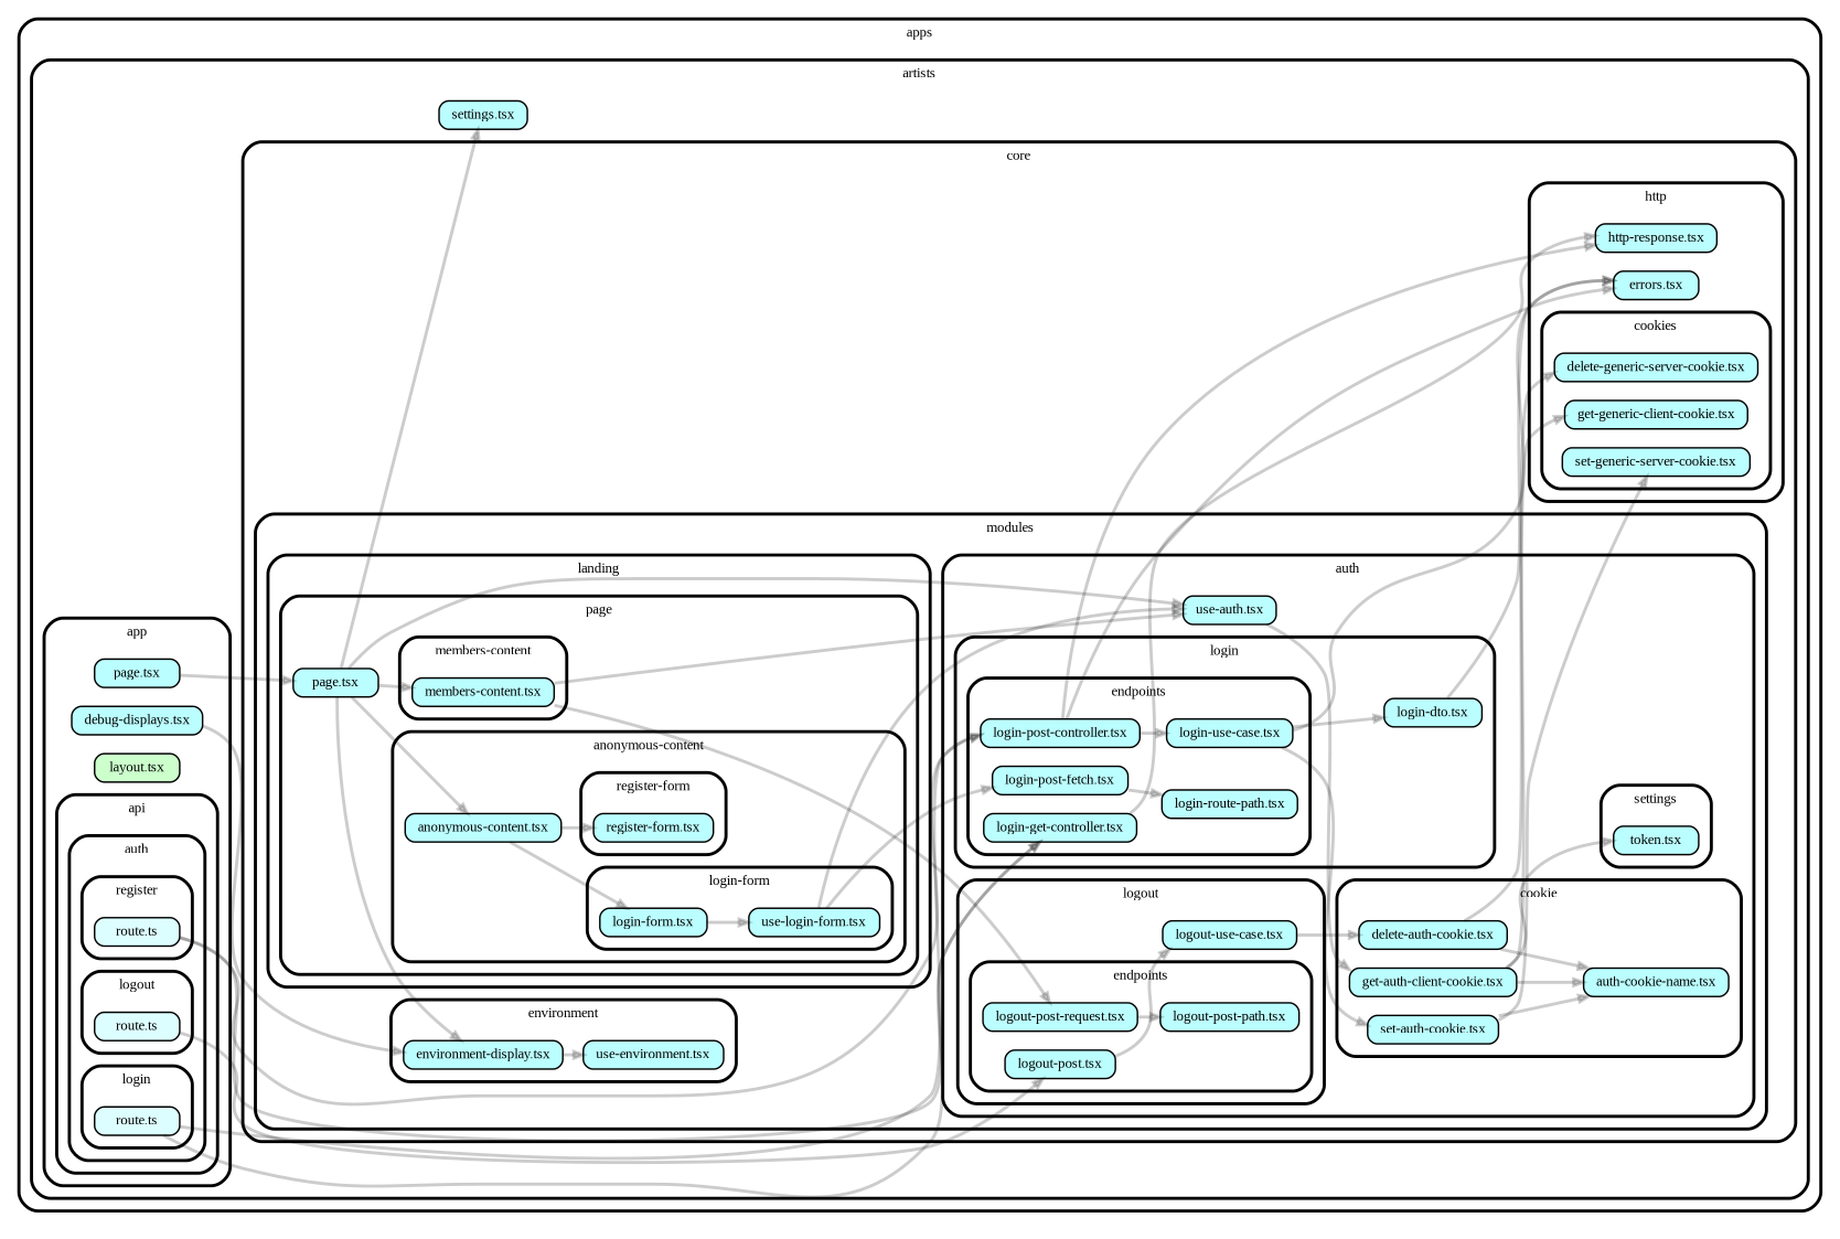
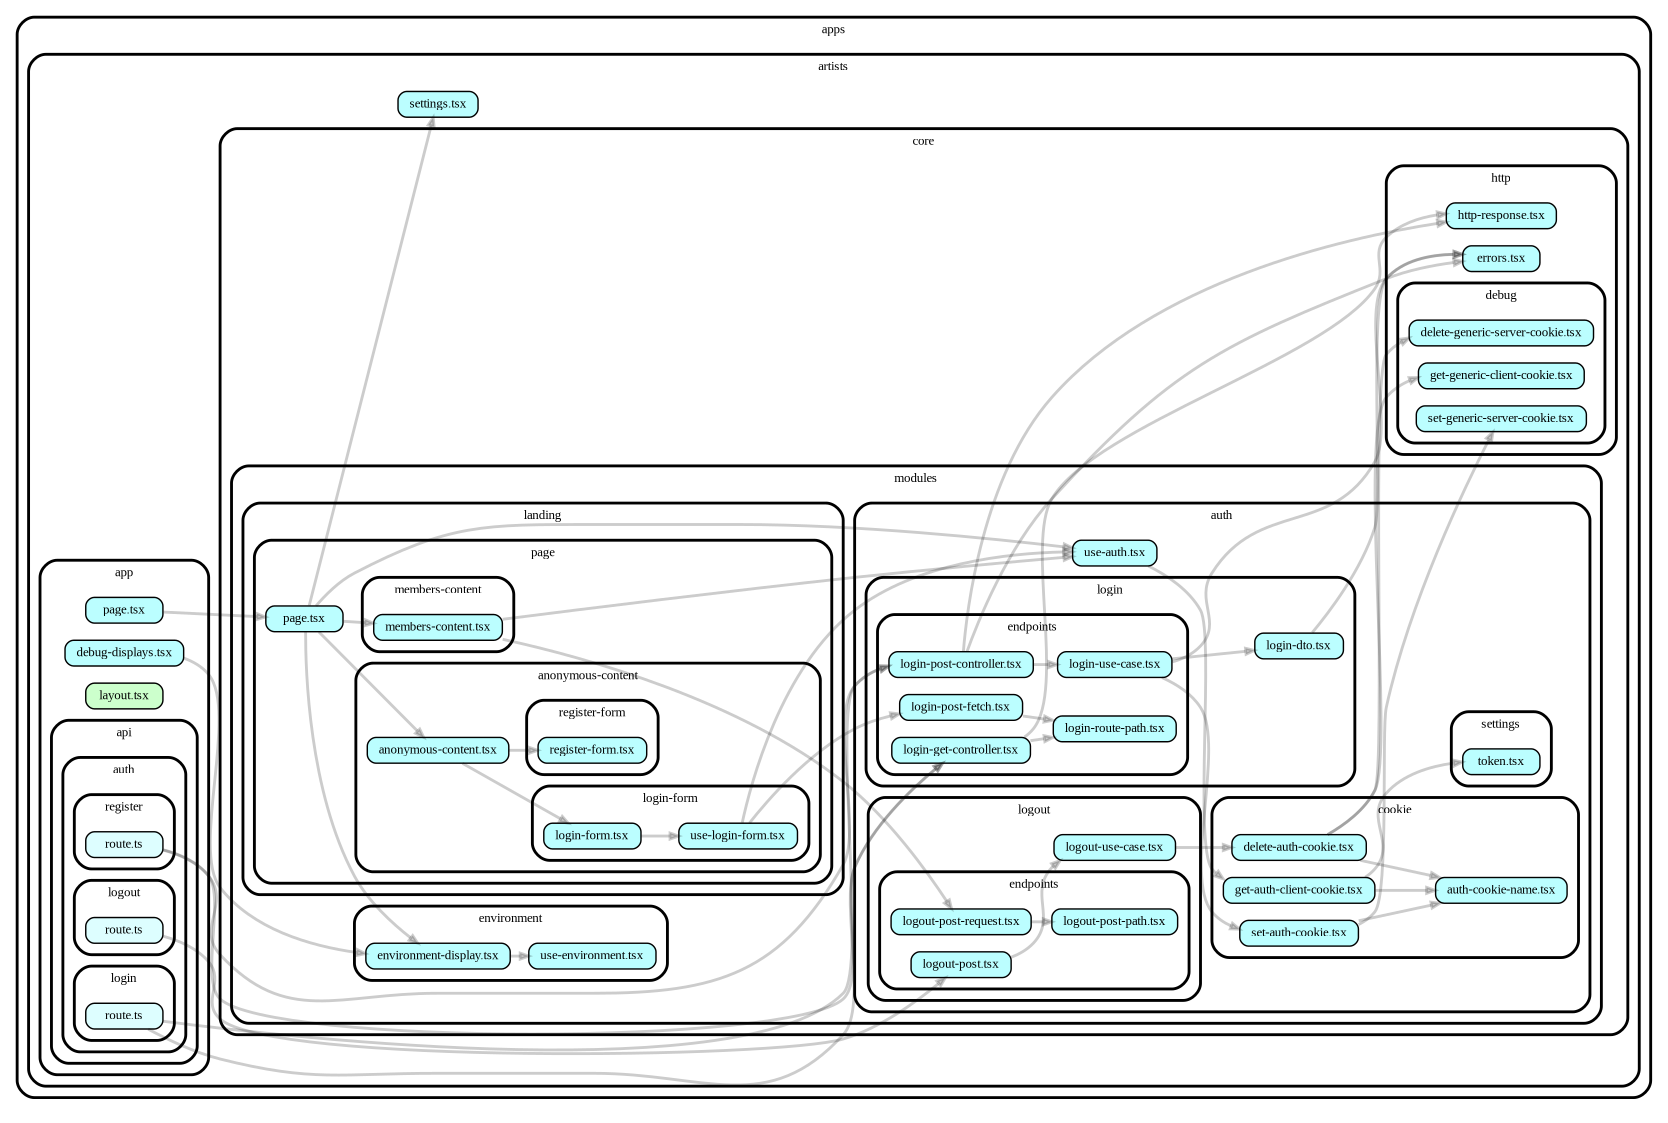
  strict digraph {
    compound=true
    fillcolor="#ffffff"
    fontname="Liberation Serif"
    fontsize=9
    nodesep=0.16
    rankdir=LR
    ranksep=0.18
    splines=true
    style="rounded,bold,filled"
    node [color=black fillcolor="#bbfeff" fontcolor=black fontname="Liberation Serif" fontsize=9 shape=box style="rounded, filled"]
    edge [arrowhead=normal arrowsize=0.6 color="#00000033" fontname="Liberation Serif" fontsize=9 penwidth=2.0]
    n1 [fillcolor="#ddfeff" height=0.2 label=<route.ts>]
    n2 [fillcolor="#ddfeff" height=0.2 label=<route.ts>]
    n3 [fillcolor="#ddfeff" height=0.2 label=<route.ts>]
    n4 [height=0.2 label=<debug-displays.tsx>]
    n5 [fillcolor="#ccffcc" height=0.2 label=<layout.tsx>]
    n6 [height=0.2 label=<page.tsx>]
    n7 [height=0.2 label=<delete-generic-server-cookie.tsx>]
    n8 [height=0.2 label=<get-generic-client-cookie.tsx>]
    n9 [height=0.2 label=<set-generic-server-cookie.tsx>]
    n10 [height=0.2 label=<errors.tsx>]
    n11 [height=0.2 label=<http-response.tsx>]
    n12 [height=0.2 label=<auth-cookie-name.tsx>]
    n13 [height=0.2 label=<delete-auth-cookie.tsx>]
    n14 [height=0.2 label=<get-auth-client-cookie.tsx>]
    n15 [height=0.2 label=<set-auth-cookie.tsx>]
    n16 [height=0.2 label=<login-get-controller.tsx>]
    n17 [height=0.2 label=<login-post-controller.tsx>]
    n18 [height=0.2 label=<login-route-path.tsx>]
    n19 [height=0.2 label=<login-use-case.tsx>]
    n20 [height=0.2 label=<login-post-fetch.tsx>]
    n21 [height=0.2 label=<login-dto.tsx>]
    n22 [height=0.2 label=<logout-post.tsx>]
    n23 [height=0.2 label=<logout-post-path.tsx>]
    n24 [height=0.2 label=<logout-post-request.tsx>]
    n25 [height=0.2 label=<logout-use-case.tsx>]
    n26 [height=0.2 label=<token.tsx>]
    n27 [height=0.2 label=<use-auth.tsx>]
    n28 [height=0.2 label=<environment-display.tsx>]
    n29 [height=0.2 label=<use-environment.tsx>]
    n30 [height=0.2 label=<login-form.tsx>]
    n31 [height=0.2 label=<use-login-form.tsx>]
    n32 [height=0.2 label=<register-form.tsx>]
    n33 [height=0.2 label=<anonymous-content.tsx>]
    n34 [height=0.2 label=<members-content.tsx>]
    n35 [height=0.2 label=<page.tsx>]
    n36 [height=0.2 label=<settings.tsx>]
    subgraph cluster_1 {
      label=apps
      subgraph cluster_2 {
        label=artists
        n36
        subgraph cluster_3 {
          label=app
          n4
          n5
          n6
          subgraph cluster_4 {
            label=api
            subgraph cluster_5 {
              label=auth
              subgraph cluster_6 {
                label=login
                n1
              }
              subgraph cluster_7 {
                label=logout
                n2
              }
              subgraph cluster_8 {
                label=register
                n3
              }
            }
          }
        }
        subgraph cluster_9 {
          label=core
          subgraph cluster_10 {
            label=http
            n10
            n11
            subgraph cluster_11 {
-             label=cookies
+             label=debug
              n7
              n8
              n9
            }
          }
          subgraph cluster_12 {
            label=modules
            subgraph cluster_13 {
              label=auth
              n27
              subgraph cluster_14 {
                label=cookie
                n12
                n13
                n14
                n15
              }
              subgraph cluster_15 {
                label=login
                n21
                subgraph cluster_16 {
                  label=endpoints
                  n16
                  n17
                  n18
                  n19
                  n20
                }
              }
              subgraph cluster_17 {
                label=logout
                n25
                subgraph cluster_18 {
                  label=endpoints
                  n22
                  n23
                  n24
                }
              }
              subgraph cluster_19 {
                label=settings
                n26
              }
            }
            subgraph cluster_20 {
              label=environment
              n28
              n29
            }
            subgraph cluster_21 {
              label=landing
              subgraph cluster_22 {
                label=page
                n35
                subgraph cluster_23 {
                  label="anonymous-content"
                  n33
                  subgraph cluster_24 {
                    label="login-form"
                    n30
                    n31
                  }
                  subgraph cluster_25 {
                    label="register-form"
                    n32
                  }
                }
                subgraph cluster_26 {
                  label="members-content"
                  n34
                }
              }
            }
          }
        }
      }
    }
    n1 -> n16
    n1 -> n17
    n2 -> n22
    n3 -> n16
    n3 -> n17
    n4 -> n28
    n6 -> n35
    n13 -> n7
    n13 -> n12
-   n14 -> n8
+   n13 -> n8
    n14 -> n12
    n14 -> n26
    n15 -> n9
    n15 -> n12
    n16 -> n11
+   n16 -> n18
    n17 -> n10
    n17 -> n11
    n17 -> n19
    n19 -> n10
    n19 -> n15
    n19 -> n21
    n20 -> n18
    n21 -> n10
    n22 -> n25
    n24 -> n23
    n25 -> n13
    n27 -> n14
    n28 -> n29
    n30 -> n31
    n31 -> n20
    n31 -> n27
    n33 -> n30
    n33 -> n32
    n34 -> n24
    n34 -> n27
    n35 -> n27
    n35 -> n28
    n35 -> n33
    n35 -> n34
    n35 -> n36
  }
